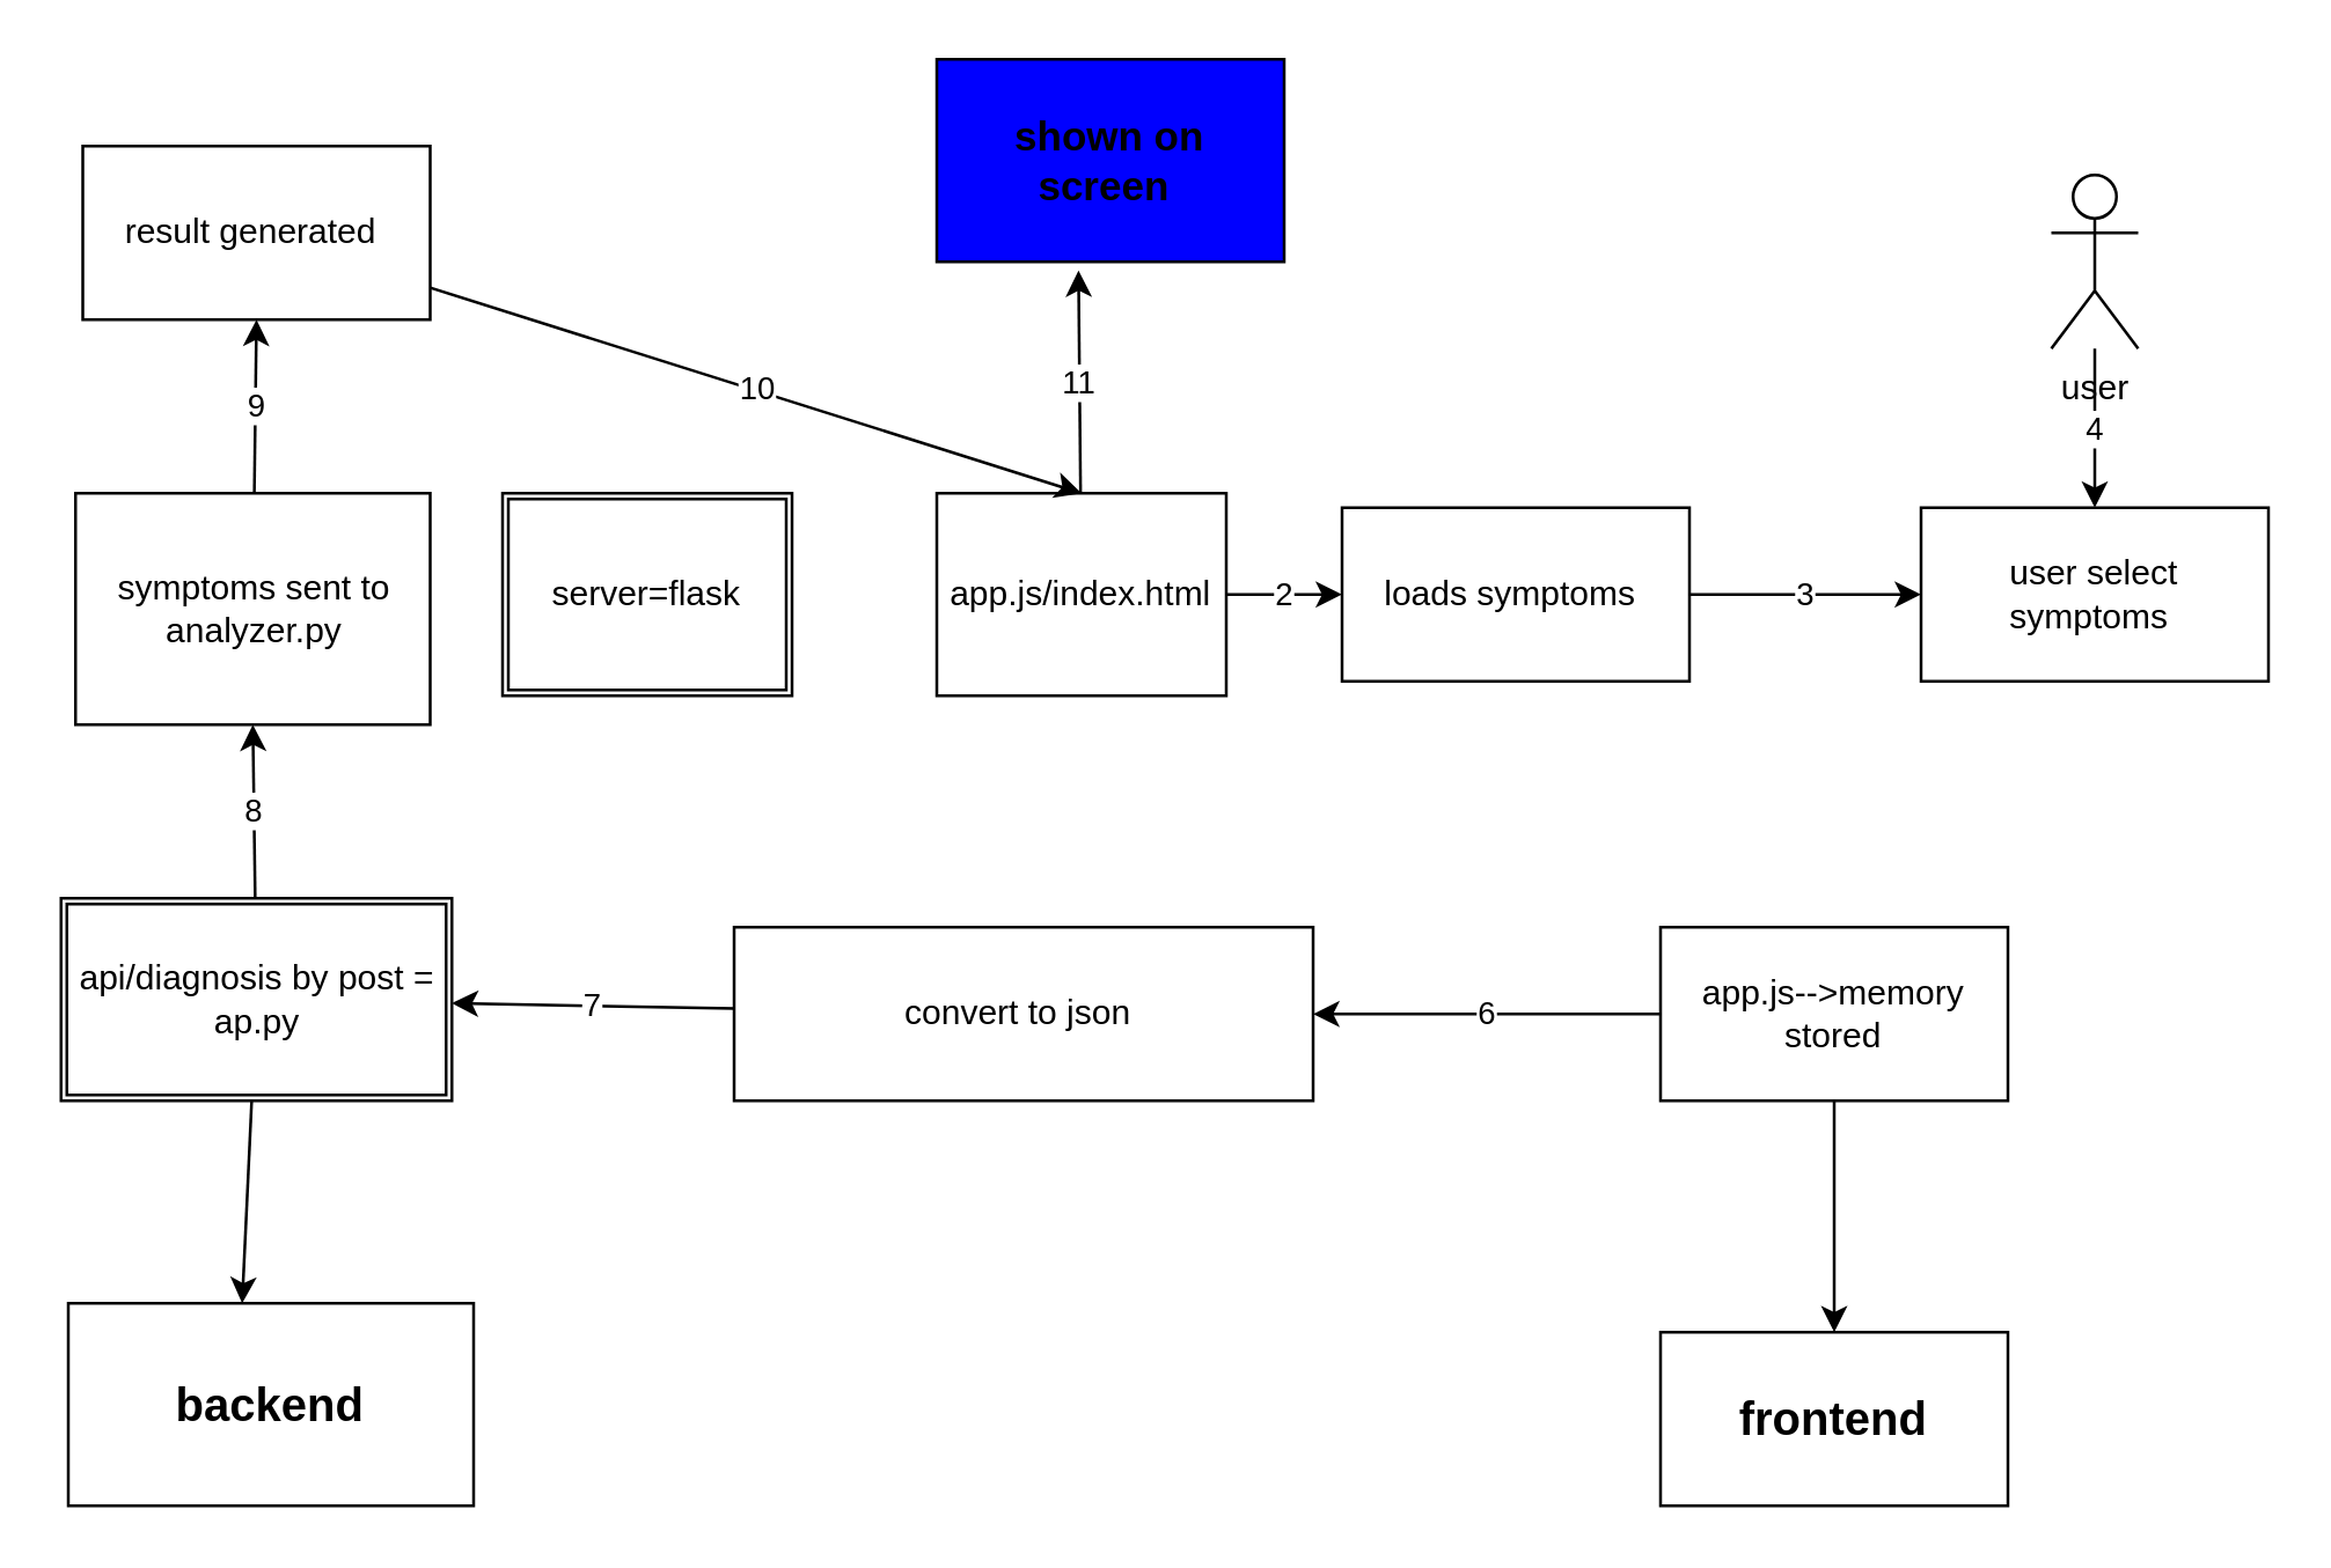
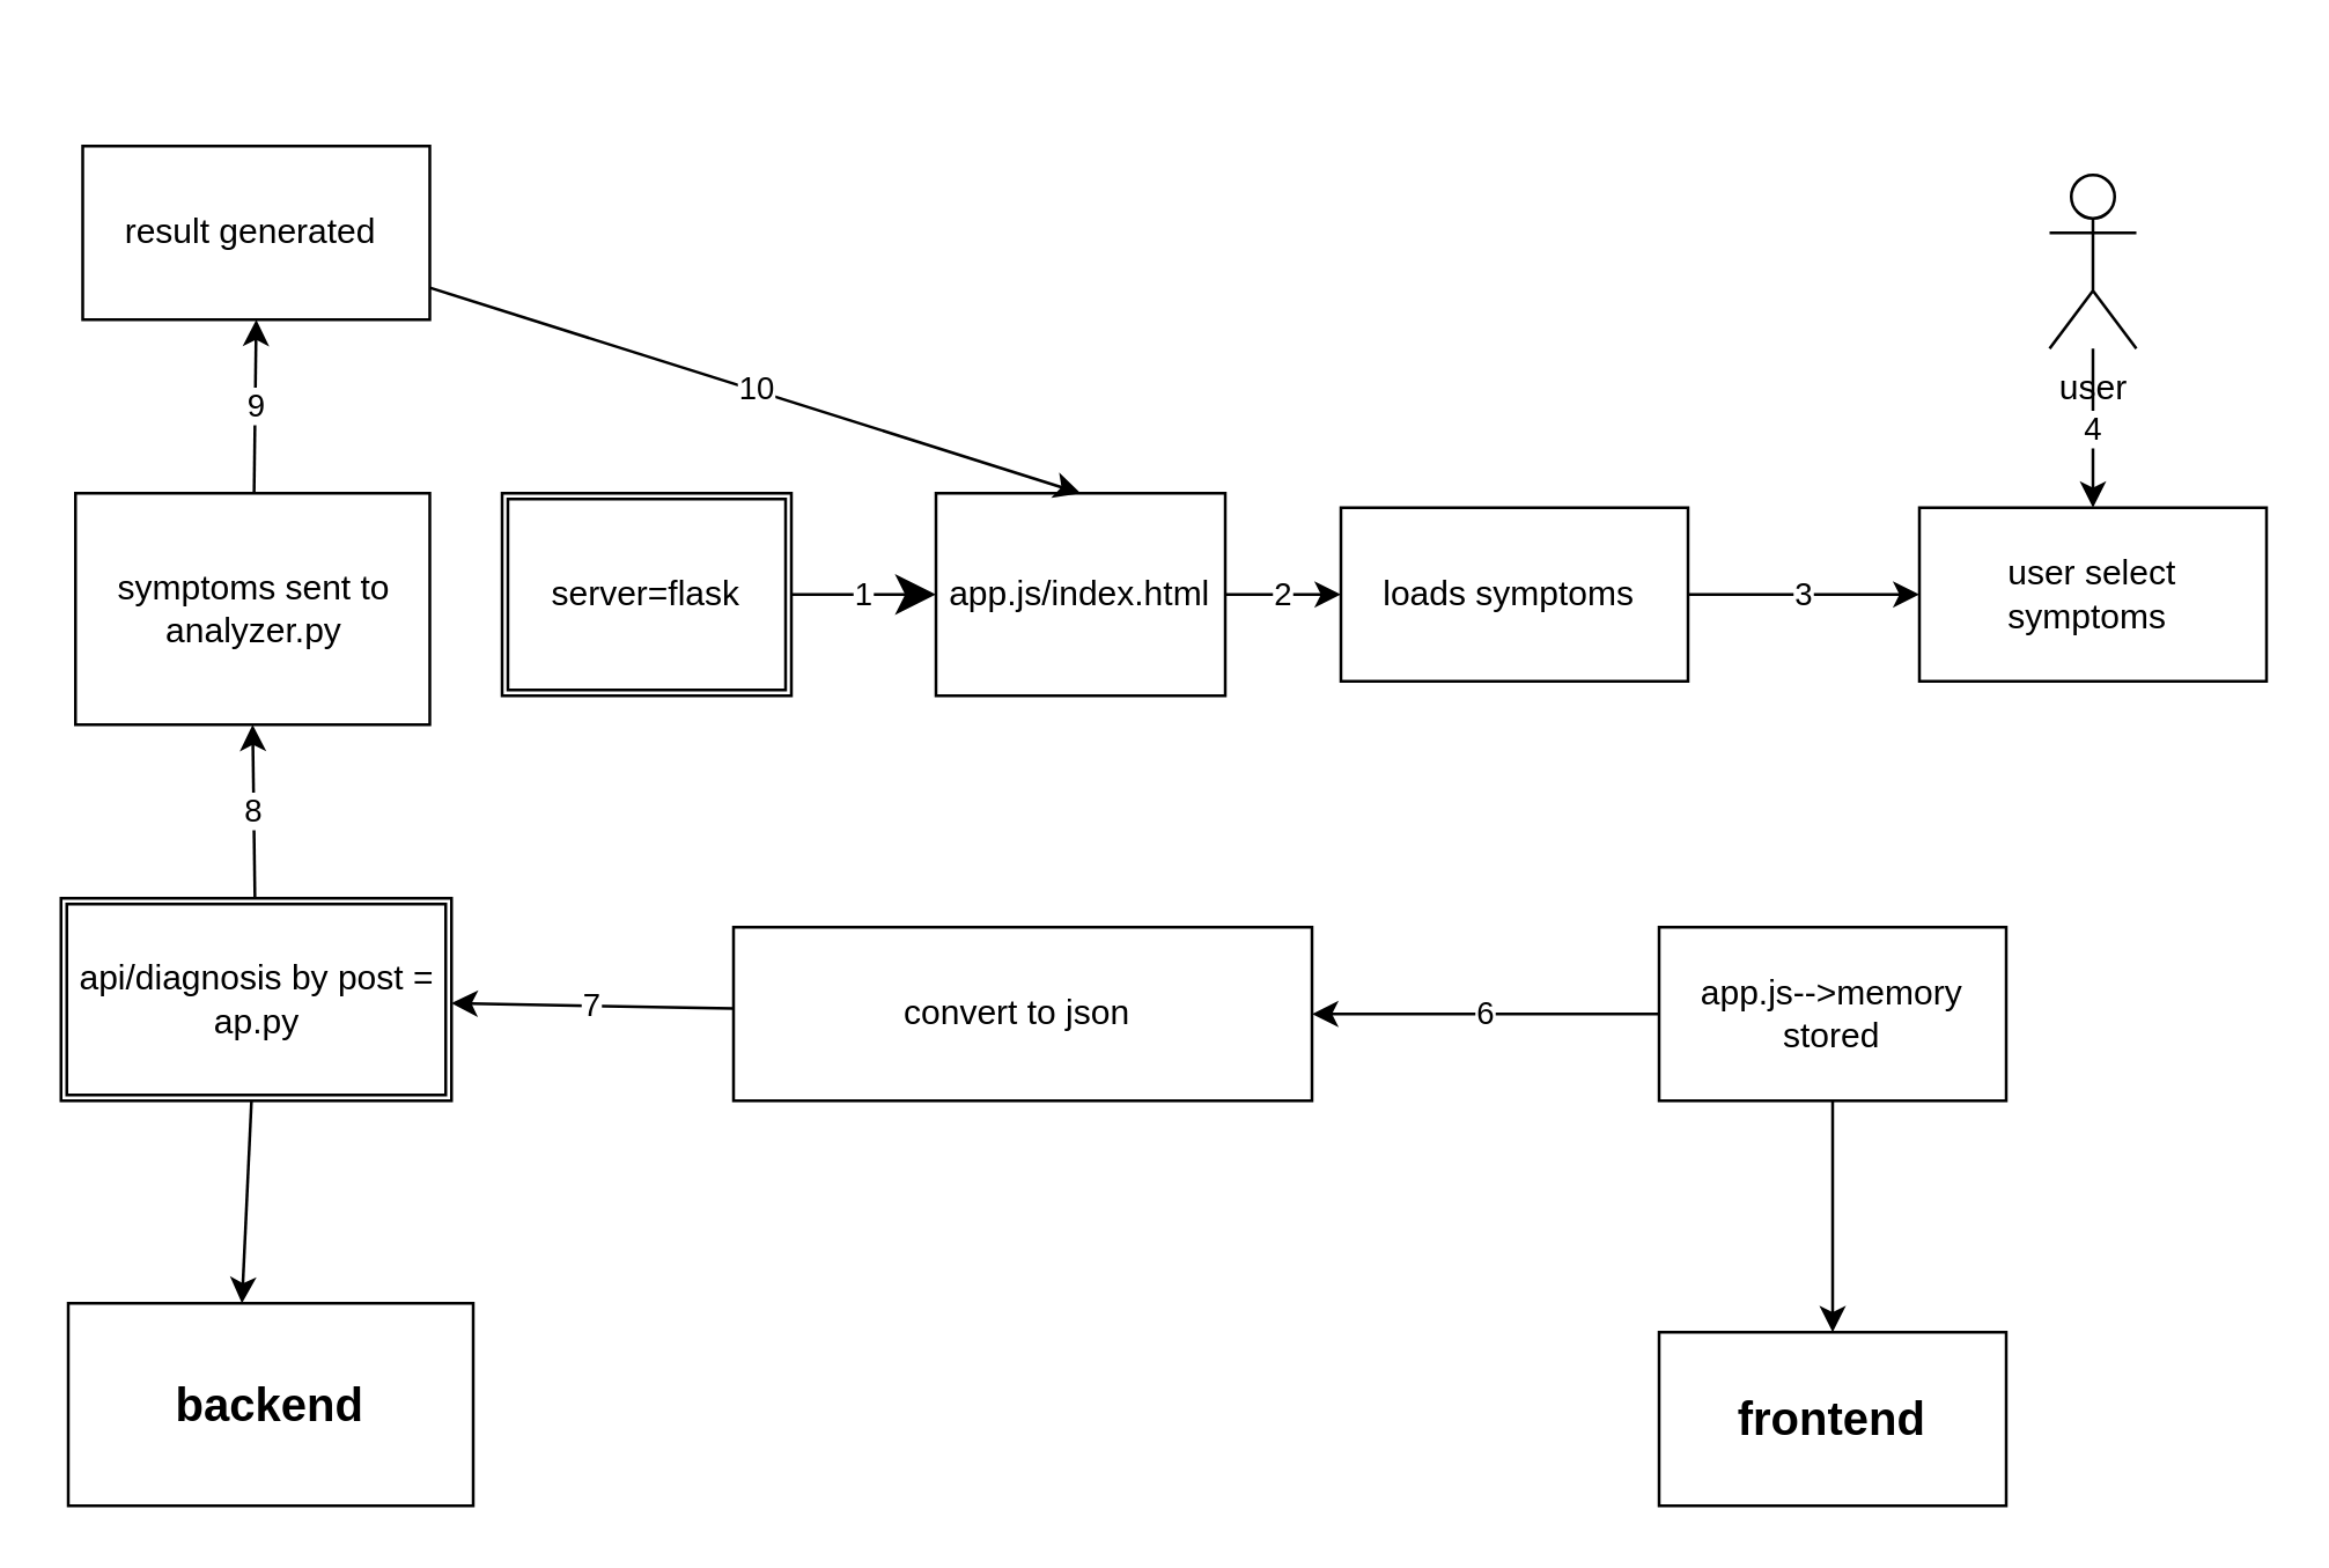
  <mxCell id="0" />
  <mxCell id="1" parent="0" />
+ <mxCell id="2" value="1" style="edgeStyle=none;html=1;endSize=11;" parent="1" source="3" target="6" edge="1"><mxGeometry relative="1" as="geometry" /></mxCell>
  <mxCell id="3" value="server=flask" style="shape=ext;double=1;rounded=0;whiteSpace=wrap;html=1;" parent="1" vertex="1"><mxGeometry x="173" y="170" width="100" height="70" as="geometry" /></mxCell>
  <mxCell id="4" value="2" style="edgeStyle=none;html=1;" parent="1" source="6" target="8" edge="1"><mxGeometry relative="1" as="geometry" /></mxCell>
- <mxCell id="5" value="11" style="edgeStyle=none;html=1;entryX=0.408;entryY=1.043;entryDx=0;entryDy=0;entryPerimeter=0;" parent="1" source="6" target="21" edge="1"><mxGeometry relative="1" as="geometry"><mxPoint x="373" y="100" as="targetPoint" /></mxGeometry></mxCell>
  <mxCell id="6" value="app.js/index.html" style="whiteSpace=wrap;html=1;rounded=0;" parent="1" vertex="1"><mxGeometry x="323" y="170" width="100" height="70" as="geometry" /></mxCell>
  <mxCell id="7" value="3" style="edgeStyle=none;html=1;" parent="1" source="8" target="22" edge="1"><mxGeometry relative="1" as="geometry" /></mxCell>
  <mxCell id="8" value="loads symptoms&amp;nbsp;" style="whiteSpace=wrap;html=1;rounded=0;" parent="1" vertex="1"><mxGeometry x="463" y="175" width="120" height="60" as="geometry" /></mxCell>
  <mxCell id="9" value="6" style="edgeStyle=none;html=1;" parent="1" source="11" target="13" edge="1"><mxGeometry relative="1" as="geometry" /></mxCell>
  <mxCell id="10" value="" style="edgeStyle=none;html=1;fontSize=18;" parent="1" source="11" target="24" edge="1"><mxGeometry relative="1" as="geometry" /></mxCell>
  <mxCell id="11" value="app.js--&amp;gt;memory stored" style="whiteSpace=wrap;html=1;rounded=0;" parent="1" vertex="1"><mxGeometry x="573" y="320" width="120" height="60" as="geometry" /></mxCell>
  <mxCell id="12" value="7" style="edgeStyle=none;html=1;" parent="1" source="13" target="15" edge="1"><mxGeometry relative="1" as="geometry" /></mxCell>
  <mxCell id="13" value="convert to json&amp;nbsp;" style="whiteSpace=wrap;html=1;rounded=0;" parent="1" vertex="1"><mxGeometry x="253" y="320" width="200" height="60" as="geometry" /></mxCell>
  <mxCell id="14" value="" style="edgeStyle=none;html=1;entryX=0.429;entryY=0;entryDx=0;entryDy=0;entryPerimeter=0;" parent="1" source="15" target="23" edge="1"><mxGeometry relative="1" as="geometry"><mxPoint x="83" y="440" as="targetPoint" /></mxGeometry></mxCell>
  <mxCell id="15" value="api/diagnosis by post = ap.py" style="shape=ext;double=1;rounded=0;whiteSpace=wrap;html=1;" parent="1" vertex="1"><mxGeometry x="20.5" y="310" width="135" height="70" as="geometry" /></mxCell>
  <mxCell id="16" value="8" style="edgeStyle=none;html=1;entryX=0.5;entryY=1;entryDx=0;entryDy=0;" parent="1" source="15" target="18" edge="1"><mxGeometry relative="1" as="geometry"><mxPoint x="88" y="325" as="sourcePoint" /><mxPoint x="87" y="260" as="targetPoint" /></mxGeometry></mxCell>
  <mxCell id="17" value="9" style="edgeStyle=none;html=1;entryX=0.5;entryY=1;entryDx=0;entryDy=0;" parent="1" source="18" target="20" edge="1"><mxGeometry relative="1" as="geometry"><mxPoint x="102" y="120" as="targetPoint" /></mxGeometry></mxCell>
  <mxCell id="18" value="symptoms sent to analyzer.py" style="whiteSpace=wrap;html=1;rounded=0;" parent="1" vertex="1"><mxGeometry x="25.5" y="170" width="122.5" height="80" as="geometry" /></mxCell>
  <mxCell id="19" value="10" style="edgeStyle=none;html=1;entryX=0.5;entryY=0;entryDx=0;entryDy=0;" parent="1" source="20" target="6" edge="1"><mxGeometry relative="1" as="geometry"><mxPoint x="363" y="160" as="targetPoint" /></mxGeometry></mxCell>
  <mxCell id="20" value="result generated&amp;nbsp;" style="whiteSpace=wrap;html=1;rounded=0;" parent="1" vertex="1"><mxGeometry x="28" y="50" width="120" height="60" as="geometry" /></mxCell>
- <mxCell id="21" value="&lt;b&gt;&lt;font style=&quot;font-size: 14px;&quot;&gt;shown on screen&amp;nbsp;&lt;/font&gt;&lt;/b&gt;" style="whiteSpace=wrap;html=1;rounded=0;fillColor=#0000FF;" parent="1" vertex="1"><mxGeometry x="323" y="20" width="120" height="70" as="geometry" /></mxCell>
  <mxCell id="22" value="user select symptoms&amp;nbsp;" style="whiteSpace=wrap;html=1;rounded=0;" parent="1" vertex="1"><mxGeometry x="663" y="175" width="120" height="60" as="geometry" /></mxCell>
  <mxCell id="23" value="&lt;font size=&quot;3&quot;&gt;&lt;b&gt;backend&lt;/b&gt;&lt;/font&gt;" style="rounded=0;whiteSpace=wrap;html=1;" parent="1" vertex="1"><mxGeometry x="23" y="450" width="140" height="70" as="geometry" /></mxCell>
  <mxCell id="24" value="&lt;font size=&quot;3&quot;&gt;&lt;b&gt;frontend&lt;/b&gt;&lt;/font&gt;" style="whiteSpace=wrap;html=1;rounded=0;" parent="1" vertex="1"><mxGeometry x="573" y="460" width="120" height="60" as="geometry" /></mxCell>
  <mxCell id="25" value="4" style="edgeStyle=none;html=1;entryX=0.5;entryY=0;entryDx=0;entryDy=0;" parent="1" target="22" edge="1" source="26"><mxGeometry relative="1" as="geometry"><mxPoint x="723" y="150" as="sourcePoint" /><mxPoint x="730.5" y="170" as="targetPoint" /><Array as="points" /></mxGeometry></mxCell>
  <mxCell id="26" value="user" style="shape=umlActor;verticalLabelPosition=bottom;verticalAlign=top;html=1;outlineConnect=0;" parent="1" vertex="1"><mxGeometry x="708" y="60" width="30" height="60" as="geometry" /></mxCell>
